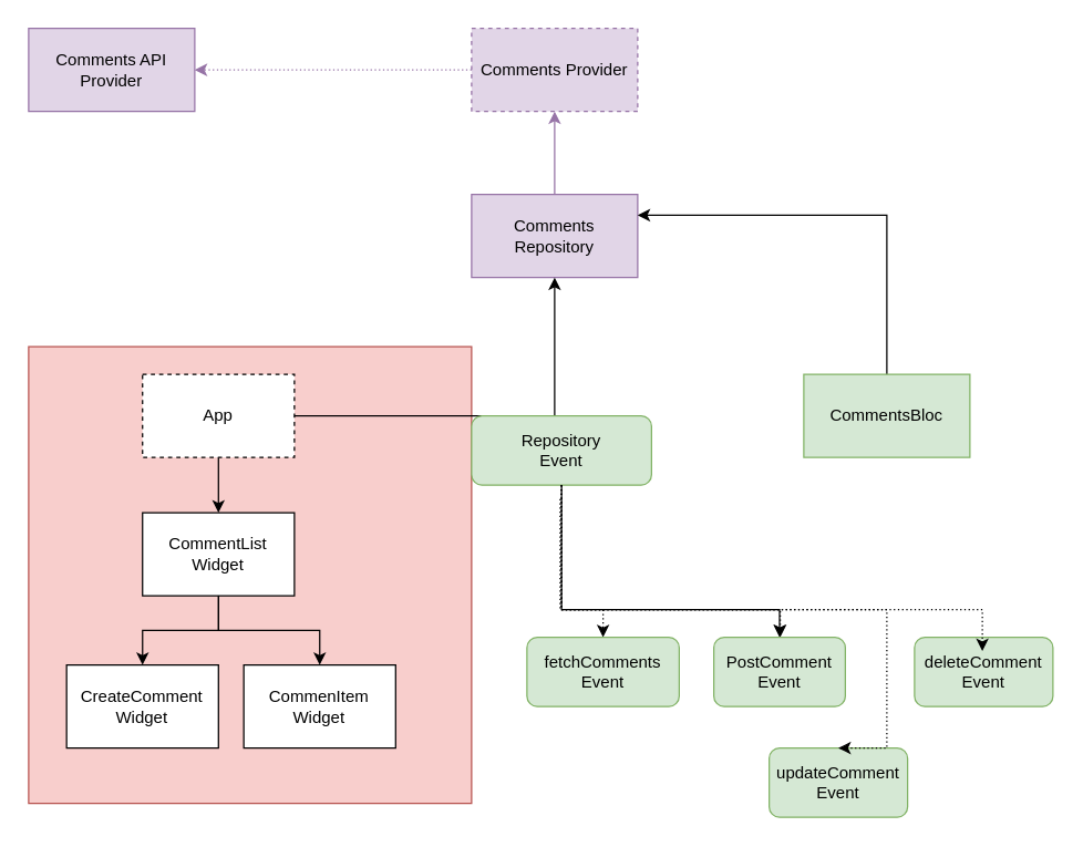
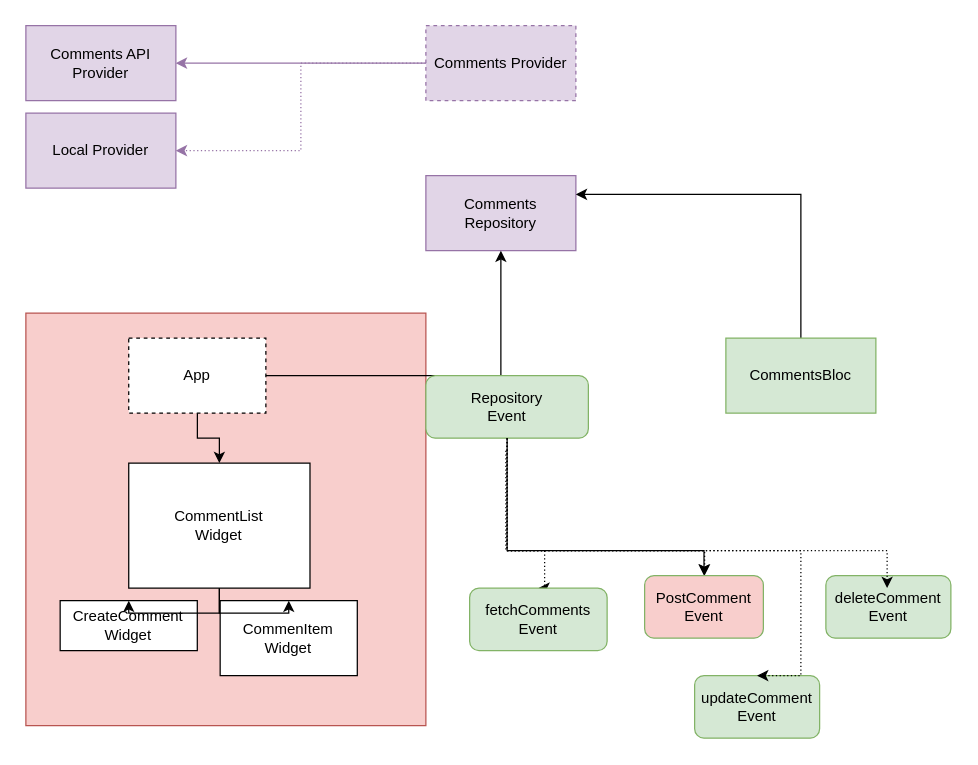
  <mxCell id="0" />
  <mxCell id="1" parent="0" />
  <mxCell id="2" value="" style="group;fillColor=#f8cecc;strokeColor=#b85450;" vertex="1" connectable="0" parent="1"><mxGeometry x="20" y="250" width="320" height="330" as="geometry" /></mxCell>
- <mxCell id="3" value="CommentList&lt;br&gt;Widget" style="rounded=0;whiteSpace=wrap;html=1;" vertex="1" parent="2"><mxGeometry x="82.286" y="120" width="109.714" height="60" as="geometry" /></mxCell>
+ <mxCell id="3" value="CommentList&lt;br&gt;Widget" style="rounded=0;whiteSpace=wrap;html=1;" vertex="1" parent="2"><mxGeometry x="82.286" y="120" width="145" height="100" as="geometry" /></mxCell>
  <mxCell id="4" value="CommenItem&lt;br&gt;Widget" style="rounded=0;whiteSpace=wrap;html=1;" vertex="1" parent="2"><mxGeometry x="155.429" y="230" width="109.714" height="60" as="geometry" /></mxCell>
- <mxCell id="5" value="CreateComment&lt;br&gt;Widget" style="rounded=0;whiteSpace=wrap;html=1;" vertex="1" parent="2"><mxGeometry x="27.429" y="230" width="109.714" height="60" as="geometry" /></mxCell>
+ <mxCell id="5" value="CreateComment&lt;br&gt;Widget" style="rounded=0;whiteSpace=wrap;html=1;" vertex="1" parent="2"><mxGeometry x="27.429" y="230" width="109.714" height="40" as="geometry" /></mxCell>
  <mxCell id="6" value="App" style="rounded=0;whiteSpace=wrap;html=1;dashed=1;" vertex="1" parent="2"><mxGeometry x="82.286" y="20" width="109.714" height="60" as="geometry" /></mxCell>
  <mxCell id="7" style="edgeStyle=orthogonalEdgeStyle;rounded=0;orthogonalLoop=1;jettySize=auto;html=1;" edge="1" parent="2" source="3" target="4"><mxGeometry relative="1" as="geometry" /></mxCell>
  <mxCell id="8" style="edgeStyle=orthogonalEdgeStyle;rounded=0;orthogonalLoop=1;jettySize=auto;html=1;" edge="1" parent="2" source="3" target="5"><mxGeometry relative="1" as="geometry" /></mxCell>
  <mxCell id="9" style="edgeStyle=orthogonalEdgeStyle;rounded=0;orthogonalLoop=1;jettySize=auto;html=1;" edge="1" parent="2" source="6" target="3"><mxGeometry relative="1" as="geometry" /></mxCell>
- <mxCell id="10" style="edgeStyle=orthogonalEdgeStyle;rounded=0;orthogonalLoop=1;jettySize=auto;html=1;dashed=1;dashPattern=1 2;fillColor=#e1d5e7;strokeColor=#9673a6;" edge="1" parent="1" source="12" target="13"><mxGeometry relative="1" as="geometry" /></mxCell>
+ <mxCell id="10" style="edgeStyle=orthogonalEdgeStyle;rounded=0;orthogonalLoop=1;jettySize=auto;html=1;dashed=0;dashPattern=1 2;fillColor=#e1d5e7;strokeColor=#9673a6;" edge="1" parent="1" source="12" target="13"><mxGeometry relative="1" as="geometry" /></mxCell>
+ <mxCell id="11" style="edgeStyle=orthogonalEdgeStyle;rounded=0;orthogonalLoop=1;jettySize=auto;html=1;entryX=1;entryY=0.5;entryDx=0;entryDy=0;dashed=1;dashPattern=1 2;fillColor=#e1d5e7;strokeColor=#9673a6;" edge="1" parent="1" source="12" target="14"><mxGeometry relative="1" as="geometry" /></mxCell>
  <mxCell id="12" value="Comments Provider" style="rounded=0;whiteSpace=wrap;html=1;fillColor=#e1d5e7;strokeColor=#9673a6;dashed=1;" vertex="1" parent="1"><mxGeometry x="340" y="20" width="120" height="60" as="geometry" /></mxCell>
  <mxCell id="13" value="Comments API&lt;br&gt;Provider" style="rounded=0;whiteSpace=wrap;html=1;fillColor=#e1d5e7;strokeColor=#9673a6;" vertex="1" parent="1"><mxGeometry x="20" y="20" width="120" height="60" as="geometry" /></mxCell>
- <mxCell id="15" style="edgeStyle=orthogonalEdgeStyle;rounded=0;orthogonalLoop=1;jettySize=auto;html=1;entryX=0.5;entryY=1;entryDx=0;entryDy=0;fillColor=#e1d5e7;strokeColor=#9673a6;" edge="1" parent="1" source="16" target="12"><mxGeometry relative="1" as="geometry" /></mxCell>
+ <mxCell id="14" value="Local Provider" style="rounded=0;whiteSpace=wrap;html=1;fillColor=#e1d5e7;strokeColor=#9673a6;" vertex="1" parent="1"><mxGeometry x="20" y="90" width="120" height="60" as="geometry" /></mxCell>
  <mxCell id="16" value="Comments Repository" style="rounded=0;whiteSpace=wrap;html=1;fillColor=#e1d5e7;strokeColor=#9673a6;" vertex="1" parent="1"><mxGeometry x="340" y="140" width="120" height="60" as="geometry" /></mxCell>
  <mxCell id="17" style="edgeStyle=orthogonalEdgeStyle;rounded=0;orthogonalLoop=1;jettySize=auto;html=1;entryX=1;entryY=0.25;entryDx=0;entryDy=0;" edge="1" parent="1" source="18" target="16"><mxGeometry relative="1" as="geometry"><Array as="points"><mxPoint x="640" y="155" /></Array></mxGeometry></mxCell>
  <mxCell id="18" value="CommentsBloc" style="rounded=0;whiteSpace=wrap;html=1;fillColor=#d5e8d4;strokeColor=#82b366;" vertex="1" parent="1"><mxGeometry x="580" y="270" width="120" height="60" as="geometry" /></mxCell>
  <mxCell id="19" value="" style="group" vertex="1" connectable="0" parent="1"><mxGeometry x="340" y="300" width="130" height="50" as="geometry" /></mxCell>
  <mxCell id="20" style="edgeStyle=orthogonalEdgeStyle;rounded=0;orthogonalLoop=1;jettySize=auto;html=1;" edge="1" parent="19" source="6" target="16"><mxGeometry relative="1" as="geometry" /></mxCell>
  <mxCell id="21" value="Repository&lt;br&gt;Event" style="rounded=1;whiteSpace=wrap;html=1;fillColor=#d5e8d4;strokeColor=#82b366;" vertex="1" parent="19"><mxGeometry width="130" height="50" as="geometry" /></mxCell>
  <mxCell id="22" value="" style="group" vertex="1" connectable="0" parent="1"><mxGeometry x="350" y="310" width="130" height="50" as="geometry" /></mxCell>
  <mxCell id="23" style="edgeStyle=orthogonalEdgeStyle;rounded=0;orthogonalLoop=1;jettySize=auto;html=1;entryX=0;entryY=0.5;entryDx=0;entryDy=0;" edge="1" parent="22"><mxGeometry relative="1" as="geometry" /></mxCell>
  <mxCell id="24" style="edgeStyle=orthogonalEdgeStyle;rounded=0;orthogonalLoop=1;jettySize=auto;html=1;entryX=0.5;entryY=0;entryDx=0;entryDy=0;dashed=1;dashPattern=1 2;" edge="1" parent="1" source="21" target="28"><mxGeometry relative="1" as="geometry"><Array as="points"><mxPoint x="405" y="440" /><mxPoint x="435" y="440" /></Array></mxGeometry></mxCell>
  <mxCell id="25" style="edgeStyle=orthogonalEdgeStyle;rounded=0;orthogonalLoop=1;jettySize=auto;html=1;entryX=0.5;entryY=0;entryDx=0;entryDy=0;" edge="1" parent="1" source="21" target="27"><mxGeometry relative="1" as="geometry"><Array as="points"><mxPoint x="405" y="440" /><mxPoint x="563" y="440" /></Array></mxGeometry></mxCell>
  <mxCell id="26" style="edgeStyle=orthogonalEdgeStyle;rounded=0;orthogonalLoop=1;jettySize=auto;html=1;dashed=1;dashPattern=1 2;" edge="1" parent="1" source="21" target="27"><mxGeometry relative="1" as="geometry"><mxPoint x="503" y="476" as="targetPoint" /><Array as="points"><mxPoint x="405" y="440" /><mxPoint x="563" y="440" /></Array></mxGeometry></mxCell>
- <mxCell id="27" value="PostComment&lt;br&gt;Event" style="rounded=1;whiteSpace=wrap;html=1;fillColor=#d5e8d4;strokeColor=#82b366;" vertex="1" parent="1"><mxGeometry x="515" y="460" width="95" height="50" as="geometry" /></mxCell>
- <mxCell id="28" value="fetchComments&lt;br&gt;Event" style="rounded=1;whiteSpace=wrap;html=1;fillColor=#d5e8d4;strokeColor=#82b366;" vertex="1" parent="1"><mxGeometry x="380" y="460" width="110" height="50" as="geometry" /></mxCell>
+ <mxCell id="27" value="PostComment&lt;br&gt;Event" style="rounded=1;whiteSpace=wrap;html=1;fillColor=#f8cecc;strokeColor=#82b366;" vertex="1" parent="1"><mxGeometry x="515" y="460" width="95" height="50" as="geometry" /></mxCell>
+ <mxCell id="28" value="fetchComments&lt;br&gt;Event" style="rounded=1;whiteSpace=wrap;html=1;fillColor=#d5e8d4;strokeColor=#82b366;" vertex="1" parent="1"><mxGeometry x="375" y="470" width="110" height="50" as="geometry" /></mxCell>
  <mxCell id="29" value="deleteComment&lt;br&gt;Event" style="rounded=1;whiteSpace=wrap;html=1;fillColor=#d5e8d4;strokeColor=#82b366;" vertex="1" parent="1"><mxGeometry x="660" y="460" width="100" height="50" as="geometry" /></mxCell>
  <mxCell id="30" value="updateComment&lt;br&gt;Event" style="rounded=1;whiteSpace=wrap;html=1;fillColor=#d5e8d4;strokeColor=#82b366;" vertex="1" parent="1"><mxGeometry x="555" y="540" width="100" height="50" as="geometry" /></mxCell>
  <mxCell id="31" style="edgeStyle=orthogonalEdgeStyle;rounded=0;orthogonalLoop=1;jettySize=auto;html=1;entryX=0.5;entryY=0;entryDx=0;entryDy=0;dashed=1;dashPattern=1 2;" edge="1" parent="1"><mxGeometry relative="1" as="geometry"><mxPoint x="404" y="360" as="sourcePoint" /><mxPoint x="709" y="470" as="targetPoint" /><Array as="points"><mxPoint x="404" y="440" /><mxPoint x="709" y="440" /></Array></mxGeometry></mxCell>
  <mxCell id="32" style="edgeStyle=orthogonalEdgeStyle;rounded=0;orthogonalLoop=1;jettySize=auto;html=1;entryX=0.5;entryY=0;entryDx=0;entryDy=0;dashed=1;dashPattern=1 2;" edge="1" parent="1" source="21" target="30"><mxGeometry relative="1" as="geometry"><Array as="points"><mxPoint x="405" y="440" /><mxPoint x="640" y="440" /></Array></mxGeometry></mxCell>
